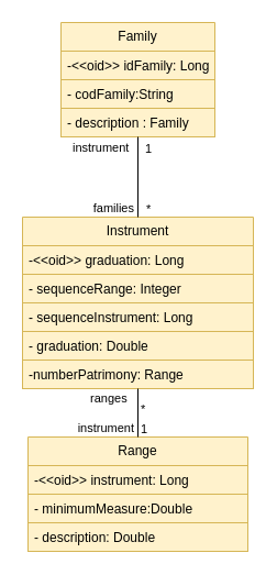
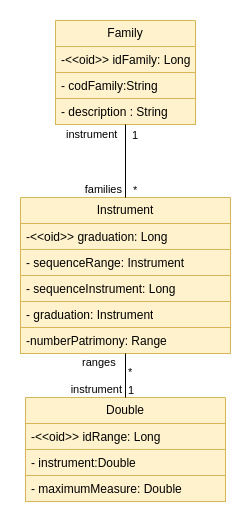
  <mxCell id="0" />
  <mxCell id="1" parent="0" />
  <mxCell id="2" value="Family" style="swimlane;fontStyle=0;childLayout=stackLayout;horizontal=1;startSize=26;fillColor=#fff2cc;horizontalStack=0;resizeParent=1;resizeParentMax=0;resizeLast=0;collapsible=1;marginBottom=0;whiteSpace=wrap;html=1;strokeColor=#d6b656;" parent="1" vertex="1"><mxGeometry x="55" y="20" width="140" height="104" as="geometry"><mxRectangle x="60" y="130" width="80" height="30" as="alternateBounds" /></mxGeometry></mxCell>
  <mxCell id="3" value="-&amp;lt;&amp;lt;oid&amp;gt;&amp;gt; idFamily: Long" style="text;strokeColor=#d6b656;fillColor=#fff2cc;align=left;verticalAlign=top;spacingLeft=4;spacingRight=4;overflow=hidden;rotatable=0;points=[[0,0.5],[1,0.5]];portConstraint=eastwest;whiteSpace=wrap;html=1;" parent="2" vertex="1"><mxGeometry y="26" width="140" height="26" as="geometry" /></mxCell>
  <mxCell id="4" value="- codFamily:String" style="text;strokeColor=#d6b656;fillColor=#fff2cc;align=left;verticalAlign=top;spacingLeft=4;spacingRight=4;overflow=hidden;rotatable=0;points=[[0,0.5],[1,0.5]];portConstraint=eastwest;whiteSpace=wrap;html=1;" parent="2" vertex="1"><mxGeometry y="52" width="140" height="26" as="geometry" /></mxCell>
- <mxCell id="5" value="-&amp;nbsp;description : Family" style="text;strokeColor=#d6b656;fillColor=#fff2cc;align=left;verticalAlign=top;spacingLeft=4;spacingRight=4;overflow=hidden;rotatable=0;points=[[0,0.5],[1,0.5]];portConstraint=eastwest;whiteSpace=wrap;html=1;" parent="2" vertex="1"><mxGeometry y="78" width="140" height="26" as="geometry" /></mxCell>
- <mxCell id="6" value="Range" style="swimlane;fontStyle=0;childLayout=stackLayout;horizontal=1;startSize=26;fillColor=#fff2cc;horizontalStack=0;resizeParent=1;resizeParentMax=0;resizeLast=0;collapsible=1;marginBottom=0;whiteSpace=wrap;html=1;strokeColor=#d6b656;" parent="1" vertex="1"><mxGeometry x="25" y="397" width="200" height="104" as="geometry"><mxRectangle x="60" y="130" width="80" height="30" as="alternateBounds" /></mxGeometry></mxCell>
- <mxCell id="7" value="-&amp;lt;&amp;lt;oid&amp;gt;&amp;gt; instrument: Long" style="text;strokeColor=#d6b656;fillColor=#fff2cc;align=left;verticalAlign=top;spacingLeft=4;spacingRight=4;overflow=hidden;rotatable=0;points=[[0,0.5],[1,0.5]];portConstraint=eastwest;whiteSpace=wrap;html=1;" parent="6" vertex="1"><mxGeometry y="26" width="200" height="26" as="geometry" /></mxCell>
- <mxCell id="8" value="-&amp;nbsp;minimumMeasure&lt;span style=&quot;background-color: initial;&quot;&gt;:Double&lt;/span&gt;" style="text;strokeColor=#d6b656;fillColor=#fff2cc;align=left;verticalAlign=top;spacingLeft=4;spacingRight=4;overflow=hidden;rotatable=0;points=[[0,0.5],[1,0.5]];portConstraint=eastwest;whiteSpace=wrap;html=1;" parent="6" vertex="1"><mxGeometry y="52" width="200" height="26" as="geometry" /></mxCell>
- <mxCell id="9" value="-&amp;nbsp;description: Double" style="text;strokeColor=#d6b656;fillColor=#fff2cc;align=left;verticalAlign=top;spacingLeft=4;spacingRight=4;overflow=hidden;rotatable=0;points=[[0,0.5],[1,0.5]];portConstraint=eastwest;whiteSpace=wrap;html=1;" parent="6" vertex="1"><mxGeometry y="78" width="200" height="26" as="geometry" /></mxCell>
+ <mxCell id="5" value="-&amp;nbsp;description : String" style="text;strokeColor=#d6b656;fillColor=#fff2cc;align=left;verticalAlign=top;spacingLeft=4;spacingRight=4;overflow=hidden;rotatable=0;points=[[0,0.5],[1,0.5]];portConstraint=eastwest;whiteSpace=wrap;html=1;" parent="2" vertex="1"><mxGeometry y="78" width="140" height="26" as="geometry" /></mxCell>
+ <mxCell id="6" value="Double" style="swimlane;fontStyle=0;childLayout=stackLayout;horizontal=1;startSize=26;fillColor=#fff2cc;horizontalStack=0;resizeParent=1;resizeParentMax=0;resizeLast=0;collapsible=1;marginBottom=0;whiteSpace=wrap;html=1;strokeColor=#d6b656;" parent="1" vertex="1"><mxGeometry x="25" y="397" width="200" height="104" as="geometry"><mxRectangle x="60" y="130" width="80" height="30" as="alternateBounds" /></mxGeometry></mxCell>
+ <mxCell id="7" value="-&amp;lt;&amp;lt;oid&amp;gt;&amp;gt; idRange: Long" style="text;strokeColor=#d6b656;fillColor=#fff2cc;align=left;verticalAlign=top;spacingLeft=4;spacingRight=4;overflow=hidden;rotatable=0;points=[[0,0.5],[1,0.5]];portConstraint=eastwest;whiteSpace=wrap;html=1;" parent="6" vertex="1"><mxGeometry y="26" width="200" height="26" as="geometry" /></mxCell>
+ <mxCell id="8" value="-&amp;nbsp;instrument&lt;span style=&quot;background-color: initial;&quot;&gt;:Double&lt;/span&gt;" style="text;strokeColor=#d6b656;fillColor=#fff2cc;align=left;verticalAlign=top;spacingLeft=4;spacingRight=4;overflow=hidden;rotatable=0;points=[[0,0.5],[1,0.5]];portConstraint=eastwest;whiteSpace=wrap;html=1;" parent="6" vertex="1"><mxGeometry y="52" width="200" height="26" as="geometry" /></mxCell>
+ <mxCell id="9" value="-&amp;nbsp;maximumMeasure: Double" style="text;strokeColor=#d6b656;fillColor=#fff2cc;align=left;verticalAlign=top;spacingLeft=4;spacingRight=4;overflow=hidden;rotatable=0;points=[[0,0.5],[1,0.5]];portConstraint=eastwest;whiteSpace=wrap;html=1;" parent="6" vertex="1"><mxGeometry y="78" width="200" height="26" as="geometry" /></mxCell>
  <mxCell id="10" value="Instrument" style="swimlane;fontStyle=0;childLayout=stackLayout;horizontal=1;startSize=26;fillColor=#fff2cc;horizontalStack=0;resizeParent=1;resizeParentMax=0;resizeLast=0;collapsible=1;marginBottom=0;whiteSpace=wrap;html=1;strokeColor=#d6b656;" parent="1" vertex="1"><mxGeometry x="20" y="197" width="210" height="156" as="geometry" /></mxCell>
  <mxCell id="11" value="-&amp;lt;&amp;lt;oid&amp;gt;&amp;gt; graduation: Long" style="text;strokeColor=#d6b656;fillColor=#fff2cc;align=left;verticalAlign=top;spacingLeft=4;spacingRight=4;overflow=hidden;rotatable=0;points=[[0,0.5],[1,0.5]];portConstraint=eastwest;whiteSpace=wrap;html=1;" parent="10" vertex="1"><mxGeometry y="26" width="210" height="26" as="geometry" /></mxCell>
- <mxCell id="12" value="- sequenceRange: Integer" style="text;strokeColor=#d6b656;fillColor=#fff2cc;align=left;verticalAlign=top;spacingLeft=4;spacingRight=4;overflow=hidden;rotatable=0;points=[[0,0.5],[1,0.5]];portConstraint=eastwest;whiteSpace=wrap;html=1;" parent="10" vertex="1"><mxGeometry y="52" width="210" height="26" as="geometry" /></mxCell>
+ <mxCell id="12" value="- sequenceRange: Instrument" style="text;strokeColor=#d6b656;fillColor=#fff2cc;align=left;verticalAlign=top;spacingLeft=4;spacingRight=4;overflow=hidden;rotatable=0;points=[[0,0.5],[1,0.5]];portConstraint=eastwest;whiteSpace=wrap;html=1;" parent="10" vertex="1"><mxGeometry y="52" width="210" height="26" as="geometry" /></mxCell>
  <mxCell id="13" value="- sequenceInstrument: Long" style="text;strokeColor=#d6b656;fillColor=#fff2cc;align=left;verticalAlign=top;spacingLeft=4;spacingRight=4;overflow=hidden;rotatable=0;points=[[0,0.5],[1,0.5]];portConstraint=eastwest;whiteSpace=wrap;html=1;" parent="10" vertex="1"><mxGeometry y="78" width="210" height="26" as="geometry" /></mxCell>
- <mxCell id="14" value="- graduation: Double" style="text;strokeColor=#d6b656;fillColor=#fff2cc;align=left;verticalAlign=top;spacingLeft=4;spacingRight=4;overflow=hidden;rotatable=0;points=[[0,0.5],[1,0.5]];portConstraint=eastwest;whiteSpace=wrap;html=1;" vertex="1" parent="10"><mxGeometry y="104" width="210" height="26" as="geometry" /></mxCell>
+ <mxCell id="14" value="- graduation: Instrument" style="text;strokeColor=#d6b656;fillColor=#fff2cc;align=left;verticalAlign=top;spacingLeft=4;spacingRight=4;overflow=hidden;rotatable=0;points=[[0,0.5],[1,0.5]];portConstraint=eastwest;whiteSpace=wrap;html=1;" vertex="1" parent="10"><mxGeometry y="104" width="210" height="26" as="geometry" /></mxCell>
  <mxCell id="15" value="-numberPatrimony&lt;span style=&quot;background-color: initial;&quot;&gt;: Range&lt;/span&gt;" style="text;strokeColor=#d6b656;fillColor=#fff2cc;align=left;verticalAlign=top;spacingLeft=4;spacingRight=4;overflow=hidden;rotatable=0;points=[[0,0.5],[1,0.5]];portConstraint=eastwest;whiteSpace=wrap;html=1;" vertex="1" parent="10"><mxGeometry y="130" width="210" height="26" as="geometry" /></mxCell>
  <mxCell id="16" value="" style="endArrow=none;html=1;edgeStyle=orthogonalEdgeStyle;rounded=0;exitX=0.5;exitY=1;exitDx=0;exitDy=0;entryX=0.5;entryY=0;entryDx=0;entryDy=0;" edge="1" parent="1" source="2" target="10"><mxGeometry relative="1" as="geometry"><mxPoint x="340" y="190" as="sourcePoint" /><mxPoint x="500" y="190" as="targetPoint" /></mxGeometry></mxCell>
  <mxCell id="17" value="instrument" style="edgeLabel;resizable=0;html=1;align=left;verticalAlign=bottom;" connectable="0" vertex="1" parent="16"><mxGeometry x="-1" relative="1" as="geometry"><mxPoint x="-61" y="18" as="offset" /></mxGeometry></mxCell>
  <mxCell id="18" value="families" style="edgeLabel;resizable=0;html=1;align=right;verticalAlign=bottom;" connectable="0" vertex="1" parent="16"><mxGeometry x="1" relative="1" as="geometry"><mxPoint x="-3" as="offset" /></mxGeometry></mxCell>
  <mxCell id="19" value="1" style="edgeLabel;resizable=0;html=1;align=left;verticalAlign=bottom;" connectable="0" vertex="1" parent="1"><mxGeometry x="130" y="143" as="geometry" /></mxCell>
  <mxCell id="20" value="*" style="edgeLabel;resizable=0;html=1;align=left;verticalAlign=bottom;" connectable="0" vertex="1" parent="1"><mxGeometry x="146" y="152" as="geometry"><mxPoint x="-15" y="46" as="offset" /></mxGeometry></mxCell>
  <mxCell id="21" value="" style="endArrow=none;html=1;edgeStyle=orthogonalEdgeStyle;rounded=0;exitX=0.5;exitY=1;exitDx=0;exitDy=0;entryX=0.5;entryY=0;entryDx=0;entryDy=0;" edge="1" parent="1" source="10" target="6"><mxGeometry relative="1" as="geometry"><mxPoint x="350" y="330" as="sourcePoint" /><mxPoint x="270" y="230" as="targetPoint" /></mxGeometry></mxCell>
  <mxCell id="22" value="ranges" style="edgeLabel;resizable=0;html=1;align=left;verticalAlign=bottom;" connectable="0" vertex="1" parent="21"><mxGeometry x="-1" relative="1" as="geometry"><mxPoint x="-45" y="17" as="offset" /></mxGeometry></mxCell>
  <mxCell id="23" value="instrument" style="edgeLabel;resizable=0;html=1;align=right;verticalAlign=bottom;" connectable="0" vertex="1" parent="21"><mxGeometry x="1" relative="1" as="geometry"><mxPoint x="-3" as="offset" /></mxGeometry></mxCell>
  <mxCell id="24" value="1" style="edgeLabel;resizable=0;html=1;align=left;verticalAlign=bottom;" connectable="0" vertex="1" parent="1"><mxGeometry x="126" y="398" as="geometry" /></mxCell>
  <mxCell id="25" value="*" style="edgeLabel;resizable=0;html=1;align=left;verticalAlign=bottom;container=1;" connectable="0" vertex="1" parent="1"><mxGeometry x="126" y="380" as="geometry" /></mxCell>
